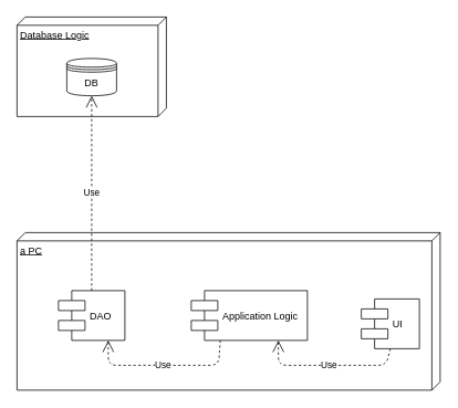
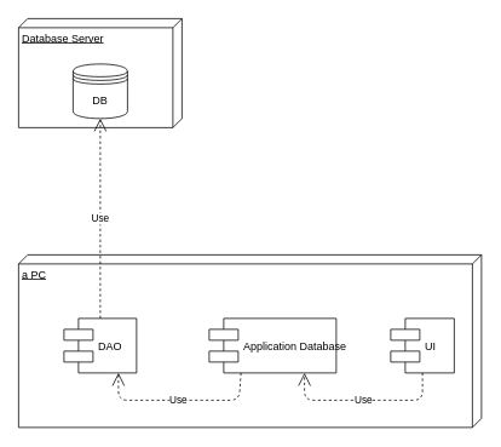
  <mxCell id="0" />
  <mxCell id="1" parent="0" />
- <mxCell id="2" value="&lt;div style=&quot;text-align: center&quot;&gt;&lt;span&gt;Database Logic&lt;/span&gt;&lt;/div&gt;" style="verticalAlign=top;align=left;spacingTop=8;spacingLeft=2;spacingRight=12;shape=cube;size=10;direction=south;fontStyle=4;html=1;" parent="1" vertex="1"><mxGeometry x="20" y="20" width="180" height="120" as="geometry" /></mxCell>
+ <mxCell id="2" value="&lt;div style=&quot;text-align: center&quot;&gt;&lt;span&gt;Database Server&lt;/span&gt;&lt;/div&gt;" style="verticalAlign=top;align=left;spacingTop=8;spacingLeft=2;spacingRight=12;shape=cube;size=10;direction=south;fontStyle=4;html=1;" parent="1" vertex="1"><mxGeometry x="20" y="20" width="180" height="120" as="geometry" /></mxCell>
  <mxCell id="3" value="a PC" style="verticalAlign=top;align=left;spacingTop=8;spacingLeft=2;spacingRight=12;shape=cube;size=10;direction=south;fontStyle=4;html=1;" parent="1" vertex="1"><mxGeometry x="20" y="280" width="510" height="190" as="geometry" /></mxCell>
- <mxCell id="4" value="DB" style="shape=datastore;whiteSpace=wrap;html=1;" parent="1" vertex="1"><mxGeometry x="80" y="70" width="60" height="45" as="geometry" /></mxCell>
+ <mxCell id="4" value="DB" style="shape=datastore;whiteSpace=wrap;html=1;" parent="1" vertex="1"><mxGeometry x="80" y="70" width="60" height="60" as="geometry" /></mxCell>
  <mxCell id="5" value="DAO" style="shape=component;align=left;spacingLeft=36;" parent="1" vertex="1"><mxGeometry x="70" y="350" width="80" height="60" as="geometry" /></mxCell>
- <mxCell id="6" value="Application Logic" style="shape=component;align=left;spacingLeft=36;" parent="1" vertex="1"><mxGeometry x="230" y="350" width="140" height="60" as="geometry" /></mxCell>
- <mxCell id="7" value="UI" style="shape=component;align=left;spacingLeft=36;" parent="1" vertex="1"><mxGeometry x="435" y="360" width="70" height="60" as="geometry" /></mxCell>
+ <mxCell id="6" value="Application Database" style="shape=component;align=left;spacingLeft=36;" parent="1" vertex="1"><mxGeometry x="230" y="350" width="140" height="60" as="geometry" /></mxCell>
+ <mxCell id="7" value="UI" style="shape=component;align=left;spacingLeft=36;" parent="1" vertex="1"><mxGeometry x="430" y="350" width="70" height="60" as="geometry" /></mxCell>
  <mxCell id="8" value="Use" style="endArrow=open;endSize=12;dashed=1;html=1;entryX=0.5;entryY=1;entryDx=0;entryDy=0;exitX=0.5;exitY=0;exitDx=0;exitDy=0;" parent="1" source="5" target="4" edge="1"><mxGeometry width="160" relative="1" as="geometry"><mxPoint x="20" y="490" as="sourcePoint" /><mxPoint x="180" y="490" as="targetPoint" /></mxGeometry></mxCell>
  <mxCell id="9" value="Use" style="endArrow=open;endSize=12;dashed=1;html=1;entryX=0.75;entryY=1;entryDx=0;entryDy=0;exitX=0.25;exitY=1;exitDx=0;exitDy=0;" parent="1" source="6" target="5" edge="1"><mxGeometry width="160" relative="1" as="geometry"><mxPoint x="20" y="490" as="sourcePoint" /><mxPoint x="180" y="490" as="targetPoint" /><Array as="points"><mxPoint x="263" y="440" /><mxPoint x="130" y="440" /></Array></mxGeometry></mxCell>
  <mxCell id="10" value="Use" style="endArrow=open;endSize=12;dashed=1;html=1;entryX=0.75;entryY=1;entryDx=0;entryDy=0;exitX=0.5;exitY=1;exitDx=0;exitDy=0;" parent="1" source="7" target="6" edge="1"><mxGeometry width="160" relative="1" as="geometry"><mxPoint x="410" y="510" as="sourcePoint" /><mxPoint x="180" y="490" as="targetPoint" /><Array as="points"><mxPoint x="465" y="440" /><mxPoint x="335" y="440" /></Array></mxGeometry></mxCell>
